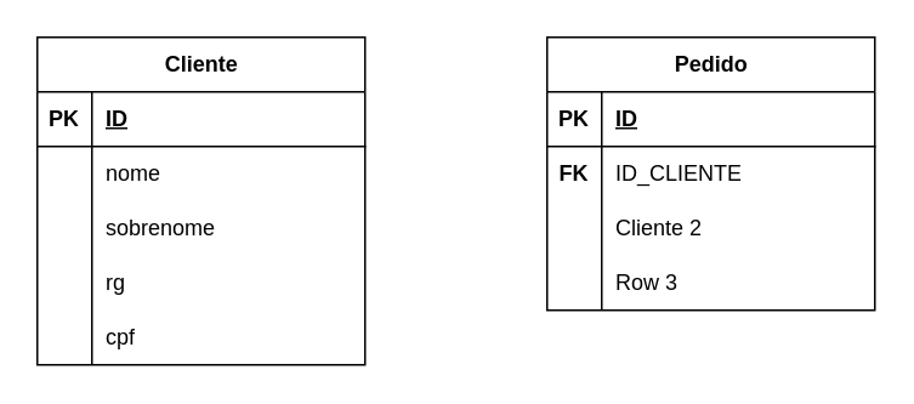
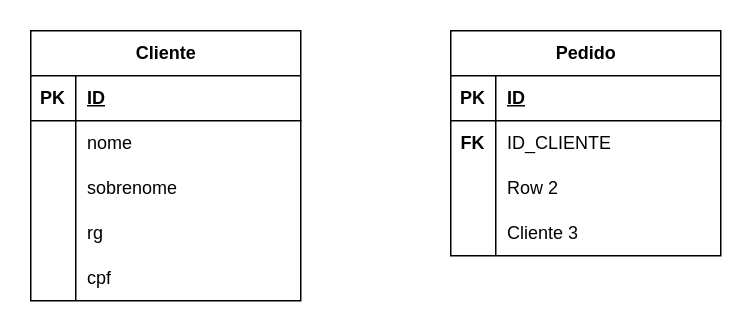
  <mxCell id="0" />
  <mxCell id="1" parent="0" />
  <mxCell id="2" value="Cliente" style="shape=table;startSize=30;container=1;collapsible=1;childLayout=tableLayout;fixedRows=1;rowLines=0;fontStyle=1;align=center;resizeLast=1;html=1;" vertex="1" parent="1"><mxGeometry x="20" y="20" width="180" height="180" as="geometry" /></mxCell>
  <mxCell id="3" value="" style="shape=tableRow;horizontal=0;startSize=0;swimlaneHead=0;swimlaneBody=0;fillColor=none;collapsible=0;dropTarget=0;points=[[0,0.5],[1,0.5]];portConstraint=eastwest;top=0;left=0;right=0;bottom=1;" vertex="1" parent="2"><mxGeometry y="30" width="180" height="30" as="geometry" /></mxCell>
  <mxCell id="4" value="PK" style="shape=partialRectangle;connectable=0;fillColor=none;top=0;left=0;bottom=0;right=0;fontStyle=1;overflow=hidden;whiteSpace=wrap;html=1;allowArrows=1;" vertex="1" parent="3"><mxGeometry width="30" height="30" as="geometry"><mxRectangle width="30" height="30" as="alternateBounds" /></mxGeometry></mxCell>
  <mxCell id="5" value="ID" style="shape=partialRectangle;connectable=0;fillColor=none;top=0;left=0;bottom=0;right=0;align=left;spacingLeft=6;fontStyle=5;overflow=hidden;whiteSpace=wrap;html=1;" vertex="1" parent="3"><mxGeometry x="30" width="150" height="30" as="geometry"><mxRectangle width="150" height="30" as="alternateBounds" /></mxGeometry></mxCell>
  <mxCell id="6" value="" style="shape=tableRow;horizontal=0;startSize=0;swimlaneHead=0;swimlaneBody=0;fillColor=none;collapsible=0;dropTarget=0;points=[[0,0.5],[1,0.5]];portConstraint=eastwest;top=0;left=0;right=0;bottom=0;" vertex="1" parent="2"><mxGeometry y="60" width="180" height="30" as="geometry" /></mxCell>
  <mxCell id="7" value="" style="shape=partialRectangle;connectable=0;fillColor=none;top=0;left=0;bottom=0;right=0;editable=1;overflow=hidden;whiteSpace=wrap;html=1;" vertex="1" parent="6"><mxGeometry width="30" height="30" as="geometry"><mxRectangle width="30" height="30" as="alternateBounds" /></mxGeometry></mxCell>
  <mxCell id="8" value="nome" style="shape=partialRectangle;connectable=0;fillColor=none;top=0;left=0;bottom=0;right=0;align=left;spacingLeft=6;overflow=hidden;whiteSpace=wrap;html=1;" vertex="1" parent="6"><mxGeometry x="30" width="150" height="30" as="geometry"><mxRectangle width="150" height="30" as="alternateBounds" /></mxGeometry></mxCell>
  <mxCell id="9" value="" style="shape=tableRow;horizontal=0;startSize=0;swimlaneHead=0;swimlaneBody=0;fillColor=none;collapsible=0;dropTarget=0;points=[[0,0.5],[1,0.5]];portConstraint=eastwest;top=0;left=0;right=0;bottom=0;" vertex="1" parent="2"><mxGeometry y="90" width="180" height="30" as="geometry" /></mxCell>
  <mxCell id="10" value="" style="shape=partialRectangle;connectable=0;fillColor=none;top=0;left=0;bottom=0;right=0;editable=1;overflow=hidden;whiteSpace=wrap;html=1;" vertex="1" parent="9"><mxGeometry width="30" height="30" as="geometry"><mxRectangle width="30" height="30" as="alternateBounds" /></mxGeometry></mxCell>
  <mxCell id="11" value="sobrenome" style="shape=partialRectangle;connectable=0;fillColor=none;top=0;left=0;bottom=0;right=0;align=left;spacingLeft=6;overflow=hidden;whiteSpace=wrap;html=1;noLabel=0;" vertex="1" parent="9"><mxGeometry x="30" width="150" height="30" as="geometry"><mxRectangle width="150" height="30" as="alternateBounds" /></mxGeometry></mxCell>
  <mxCell id="12" value="" style="shape=tableRow;horizontal=0;startSize=0;swimlaneHead=0;swimlaneBody=0;fillColor=none;collapsible=0;dropTarget=0;points=[[0,0.5],[1,0.5]];portConstraint=eastwest;top=0;left=0;right=0;bottom=0;" vertex="1" parent="2"><mxGeometry y="120" width="180" height="30" as="geometry" /></mxCell>
  <mxCell id="13" value="" style="shape=partialRectangle;connectable=0;fillColor=none;top=0;left=0;bottom=0;right=0;editable=1;overflow=hidden;whiteSpace=wrap;html=1;" vertex="1" parent="12"><mxGeometry width="30" height="30" as="geometry"><mxRectangle width="30" height="30" as="alternateBounds" /></mxGeometry></mxCell>
  <mxCell id="14" value="rg" style="shape=partialRectangle;connectable=0;fillColor=none;top=0;left=0;bottom=0;right=0;align=left;spacingLeft=6;overflow=hidden;whiteSpace=wrap;html=1;" vertex="1" parent="12"><mxGeometry x="30" width="150" height="30" as="geometry"><mxRectangle width="150" height="30" as="alternateBounds" /></mxGeometry></mxCell>
  <mxCell id="15" value="" style="shape=tableRow;horizontal=0;startSize=0;swimlaneHead=0;swimlaneBody=0;fillColor=none;collapsible=0;dropTarget=0;points=[[0,0.5],[1,0.5]];portConstraint=eastwest;top=0;left=0;right=0;bottom=0;rounded=0;shadow=0;" vertex="1" parent="2"><mxGeometry y="150" width="180" height="30" as="geometry" /></mxCell>
  <mxCell id="16" value="" style="shape=partialRectangle;connectable=0;fillColor=none;top=0;left=0;bottom=0;right=0;editable=1;overflow=hidden;whiteSpace=wrap;html=1;" vertex="1" parent="15"><mxGeometry width="30" height="30" as="geometry"><mxRectangle width="30" height="30" as="alternateBounds" /></mxGeometry></mxCell>
  <mxCell id="17" value="cpf" style="shape=partialRectangle;connectable=0;fillColor=none;top=0;left=0;bottom=0;right=0;align=left;spacingLeft=6;overflow=hidden;whiteSpace=wrap;html=1;" vertex="1" parent="15"><mxGeometry x="30" width="150" height="30" as="geometry"><mxRectangle width="150" height="30" as="alternateBounds" /></mxGeometry></mxCell>
  <mxCell id="18" value="Pedido" style="shape=table;startSize=30;container=1;collapsible=1;childLayout=tableLayout;fixedRows=1;rowLines=0;fontStyle=1;align=center;resizeLast=1;html=1;" vertex="1" parent="1"><mxGeometry x="300" y="20" width="180" height="150" as="geometry" /></mxCell>
  <mxCell id="19" value="" style="shape=tableRow;horizontal=0;startSize=0;swimlaneHead=0;swimlaneBody=0;fillColor=none;collapsible=0;dropTarget=0;points=[[0,0.5],[1,0.5]];portConstraint=eastwest;top=0;left=0;right=0;bottom=1;" vertex="1" parent="18"><mxGeometry y="30" width="180" height="30" as="geometry" /></mxCell>
  <mxCell id="20" value="PK" style="shape=partialRectangle;connectable=0;fillColor=none;top=0;left=0;bottom=0;right=0;fontStyle=1;overflow=hidden;whiteSpace=wrap;html=1;" vertex="1" parent="19"><mxGeometry width="30" height="30" as="geometry"><mxRectangle width="30" height="30" as="alternateBounds" /></mxGeometry></mxCell>
  <mxCell id="21" value="ID" style="shape=partialRectangle;connectable=0;fillColor=none;top=0;left=0;bottom=0;right=0;align=left;spacingLeft=6;fontStyle=5;overflow=hidden;whiteSpace=wrap;html=1;" vertex="1" parent="19"><mxGeometry x="30" width="150" height="30" as="geometry"><mxRectangle width="150" height="30" as="alternateBounds" /></mxGeometry></mxCell>
  <mxCell id="22" value="" style="shape=tableRow;horizontal=0;startSize=0;swimlaneHead=0;swimlaneBody=0;fillColor=none;collapsible=0;dropTarget=0;points=[[0,0.5],[1,0.5]];portConstraint=eastwest;top=0;left=0;right=0;bottom=0;" vertex="1" parent="18"><mxGeometry y="60" width="180" height="30" as="geometry" /></mxCell>
  <mxCell id="23" value="FK" style="shape=partialRectangle;connectable=0;fillColor=none;top=0;left=0;bottom=0;right=0;editable=1;overflow=hidden;whiteSpace=wrap;html=1;fontStyle=1" vertex="1" parent="22"><mxGeometry width="30" height="30" as="geometry"><mxRectangle width="30" height="30" as="alternateBounds" /></mxGeometry></mxCell>
  <mxCell id="24" value="ID_CLIENTE" style="shape=partialRectangle;connectable=0;fillColor=none;top=0;left=0;bottom=0;right=0;align=left;spacingLeft=6;overflow=hidden;whiteSpace=wrap;html=1;" vertex="1" parent="22"><mxGeometry x="30" width="150" height="30" as="geometry"><mxRectangle width="150" height="30" as="alternateBounds" /></mxGeometry></mxCell>
  <mxCell id="25" value="" style="shape=tableRow;horizontal=0;startSize=0;swimlaneHead=0;swimlaneBody=0;fillColor=none;collapsible=0;dropTarget=0;points=[[0,0.5],[1,0.5]];portConstraint=eastwest;top=0;left=0;right=0;bottom=0;" vertex="1" parent="18"><mxGeometry y="90" width="180" height="30" as="geometry" /></mxCell>
  <mxCell id="26" value="" style="shape=partialRectangle;connectable=0;fillColor=none;top=0;left=0;bottom=0;right=0;editable=1;overflow=hidden;whiteSpace=wrap;html=1;" vertex="1" parent="25"><mxGeometry width="30" height="30" as="geometry"><mxRectangle width="30" height="30" as="alternateBounds" /></mxGeometry></mxCell>
- <mxCell id="27" value="Cliente 2" style="shape=partialRectangle;connectable=0;fillColor=none;top=0;left=0;bottom=0;right=0;align=left;spacingLeft=6;overflow=hidden;whiteSpace=wrap;html=1;" vertex="1" parent="25"><mxGeometry x="30" width="150" height="30" as="geometry"><mxRectangle width="150" height="30" as="alternateBounds" /></mxGeometry></mxCell>
+ <mxCell id="27" value="Row 2" style="shape=partialRectangle;connectable=0;fillColor=none;top=0;left=0;bottom=0;right=0;align=left;spacingLeft=6;overflow=hidden;whiteSpace=wrap;html=1;" vertex="1" parent="25"><mxGeometry x="30" width="150" height="30" as="geometry"><mxRectangle width="150" height="30" as="alternateBounds" /></mxGeometry></mxCell>
  <mxCell id="28" value="" style="shape=tableRow;horizontal=0;startSize=0;swimlaneHead=0;swimlaneBody=0;fillColor=none;collapsible=0;dropTarget=0;points=[[0,0.5],[1,0.5]];portConstraint=eastwest;top=0;left=0;right=0;bottom=0;" vertex="1" parent="18"><mxGeometry y="120" width="180" height="30" as="geometry" /></mxCell>
  <mxCell id="29" value="" style="shape=partialRectangle;connectable=0;fillColor=none;top=0;left=0;bottom=0;right=0;editable=1;overflow=hidden;whiteSpace=wrap;html=1;" vertex="1" parent="28"><mxGeometry width="30" height="30" as="geometry"><mxRectangle width="30" height="30" as="alternateBounds" /></mxGeometry></mxCell>
- <mxCell id="30" value="Row 3" style="shape=partialRectangle;connectable=0;fillColor=none;top=0;left=0;bottom=0;right=0;align=left;spacingLeft=6;overflow=hidden;whiteSpace=wrap;html=1;" vertex="1" parent="28"><mxGeometry x="30" width="150" height="30" as="geometry"><mxRectangle width="150" height="30" as="alternateBounds" /></mxGeometry></mxCell>
+ <mxCell id="30" value="Cliente 3" style="shape=partialRectangle;connectable=0;fillColor=none;top=0;left=0;bottom=0;right=0;align=left;spacingLeft=6;overflow=hidden;whiteSpace=wrap;html=1;" vertex="1" parent="28"><mxGeometry x="30" width="150" height="30" as="geometry"><mxRectangle width="150" height="30" as="alternateBounds" /></mxGeometry></mxCell>
